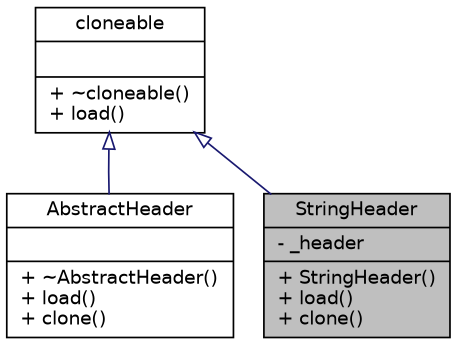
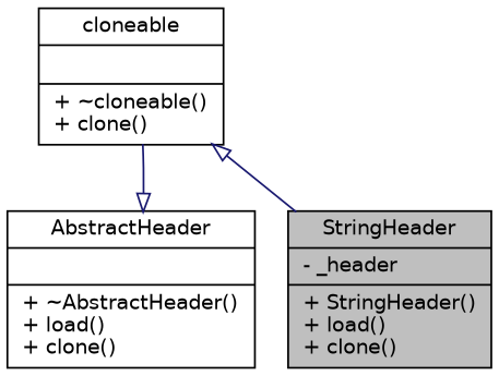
  digraph {
    node [color=black fillcolor=white fontname=Helvetica fontsize=11 shape=record style=filled]
    edge [arrowtail=onormal color=midnightblue dir=back fontname=Helvetica fontsize=11 labelfontname=Helvetica labelfontsize=11 style=solid]
    n1 [fillcolor=grey75 fontcolor=black height=0.2 label="{StringHeader\n|- _header\l|+ StringHeader()\l+ load()\l+ clone()\l}" width=0.4]
    n2 [height=0.2 label="{AbstractHeader\n||+ ~AbstractHeader()\l+ load()\l+ clone()\l}" width=0.4]
-   n3 [height=0.2 label="{cloneable\n||+ ~cloneable()\l+ load()\l}" width=0.4]
+   n3 [height=0.2 label="{cloneable\n||+ ~cloneable()\l+ clone()\l}" width=0.4]
    n3 -> n1
-   n3 -> n2
+   n2 -> n3
  }
